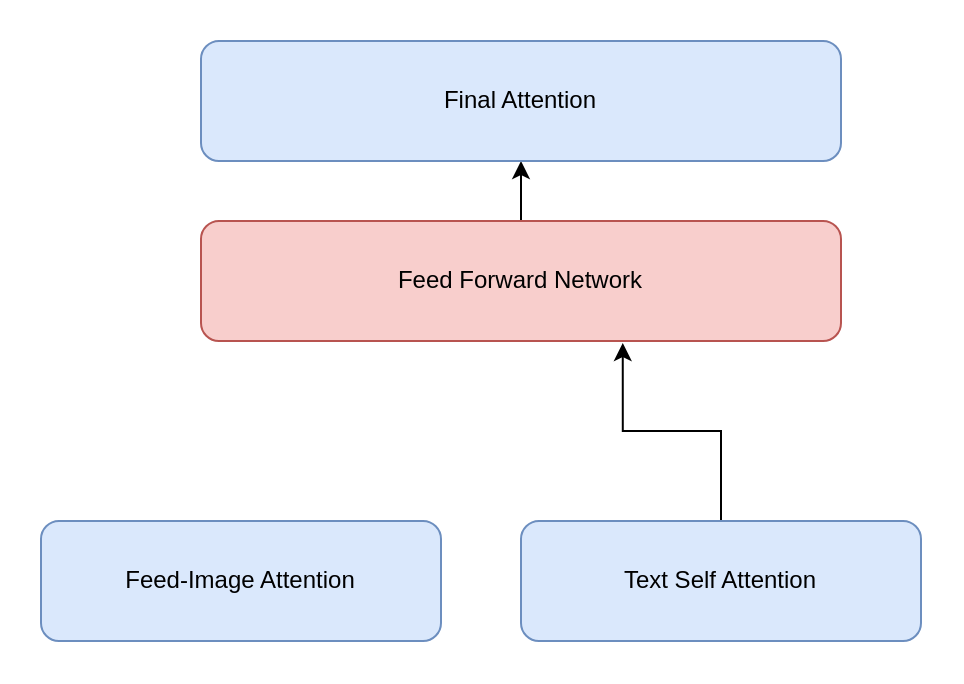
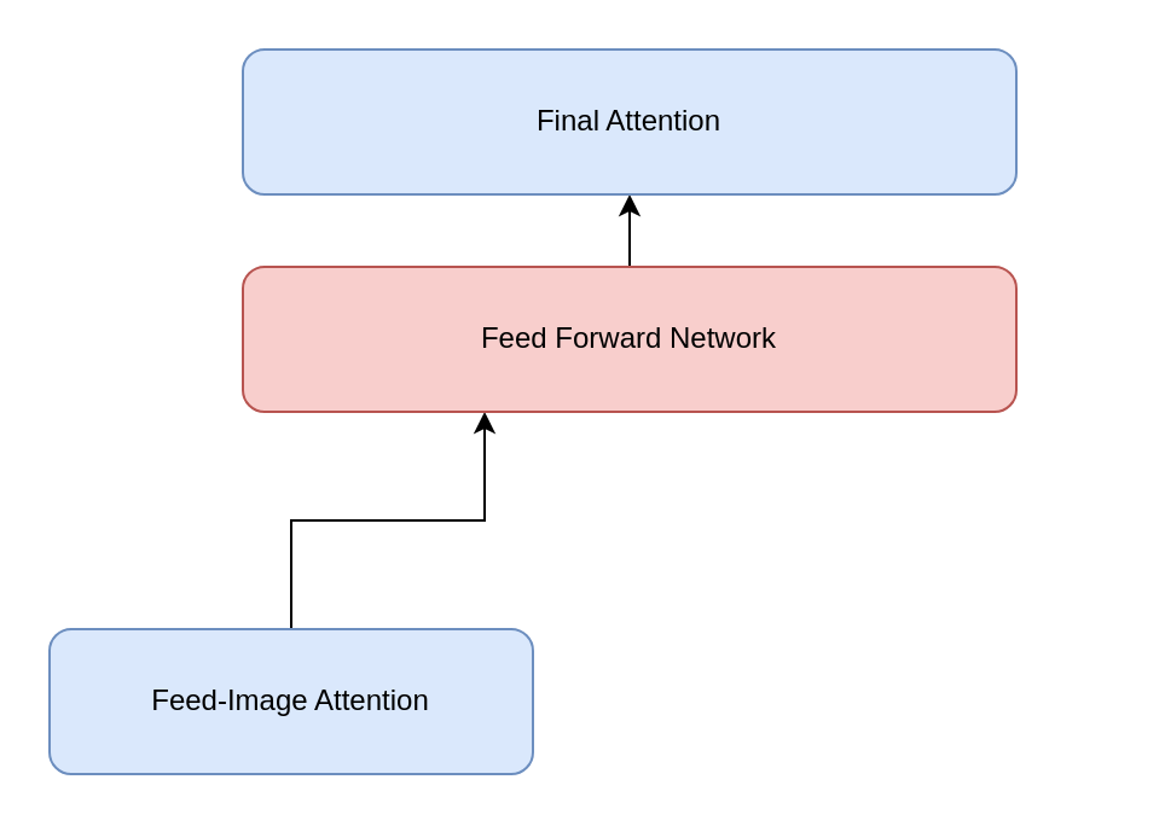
  <mxCell id="0" />
  <mxCell id="1" parent="0" />
+ <mxCell id="2" value="" style="edgeStyle=orthogonalEdgeStyle;rounded=0;orthogonalLoop=1;jettySize=auto;html=1;" edge="1" parent="1" source="3" target="7"><mxGeometry relative="1" as="geometry"><Array as="points"><mxPoint x="120" y="215" /><mxPoint x="200" y="215" /></Array></mxGeometry></mxCell>
  <mxCell id="3" value="Feed-Image Attention" style="rounded=1;whiteSpace=wrap;html=1;fillColor=#dae8fc;strokeColor=#6c8ebf;" vertex="1" parent="1"><mxGeometry x="20" y="260" width="200" height="60" as="geometry" /></mxCell>
- <mxCell id="4" value="" style="edgeStyle=orthogonalEdgeStyle;rounded=0;orthogonalLoop=1;jettySize=auto;html=1;entryX=0.659;entryY=1.017;entryDx=0;entryDy=0;entryPerimeter=0;" edge="1" parent="1" source="5" target="7"><mxGeometry relative="1" as="geometry" /></mxCell>
- <mxCell id="5" value="Text Self Attention" style="rounded=1;whiteSpace=wrap;html=1;fillColor=#dae8fc;strokeColor=#6c8ebf;" vertex="1" parent="1"><mxGeometry x="260" y="260" width="200" height="60" as="geometry" /></mxCell>
  <mxCell id="6" value="" style="edgeStyle=orthogonalEdgeStyle;rounded=0;orthogonalLoop=1;jettySize=auto;html=1;" edge="1" parent="1" source="7" target="8"><mxGeometry relative="1" as="geometry" /></mxCell>
  <mxCell id="7" value="Feed Forward Network" style="rounded=1;whiteSpace=wrap;html=1;fillColor=#f8cecc;strokeColor=#b85450;" vertex="1" parent="1"><mxGeometry x="100" y="110" width="320" height="60" as="geometry" /></mxCell>
  <mxCell id="8" value="Final Attention" style="rounded=1;whiteSpace=wrap;html=1;fillColor=#dae8fc;strokeColor=#6c8ebf;" vertex="1" parent="1"><mxGeometry x="100" y="20" width="320" height="60" as="geometry" /></mxCell>
